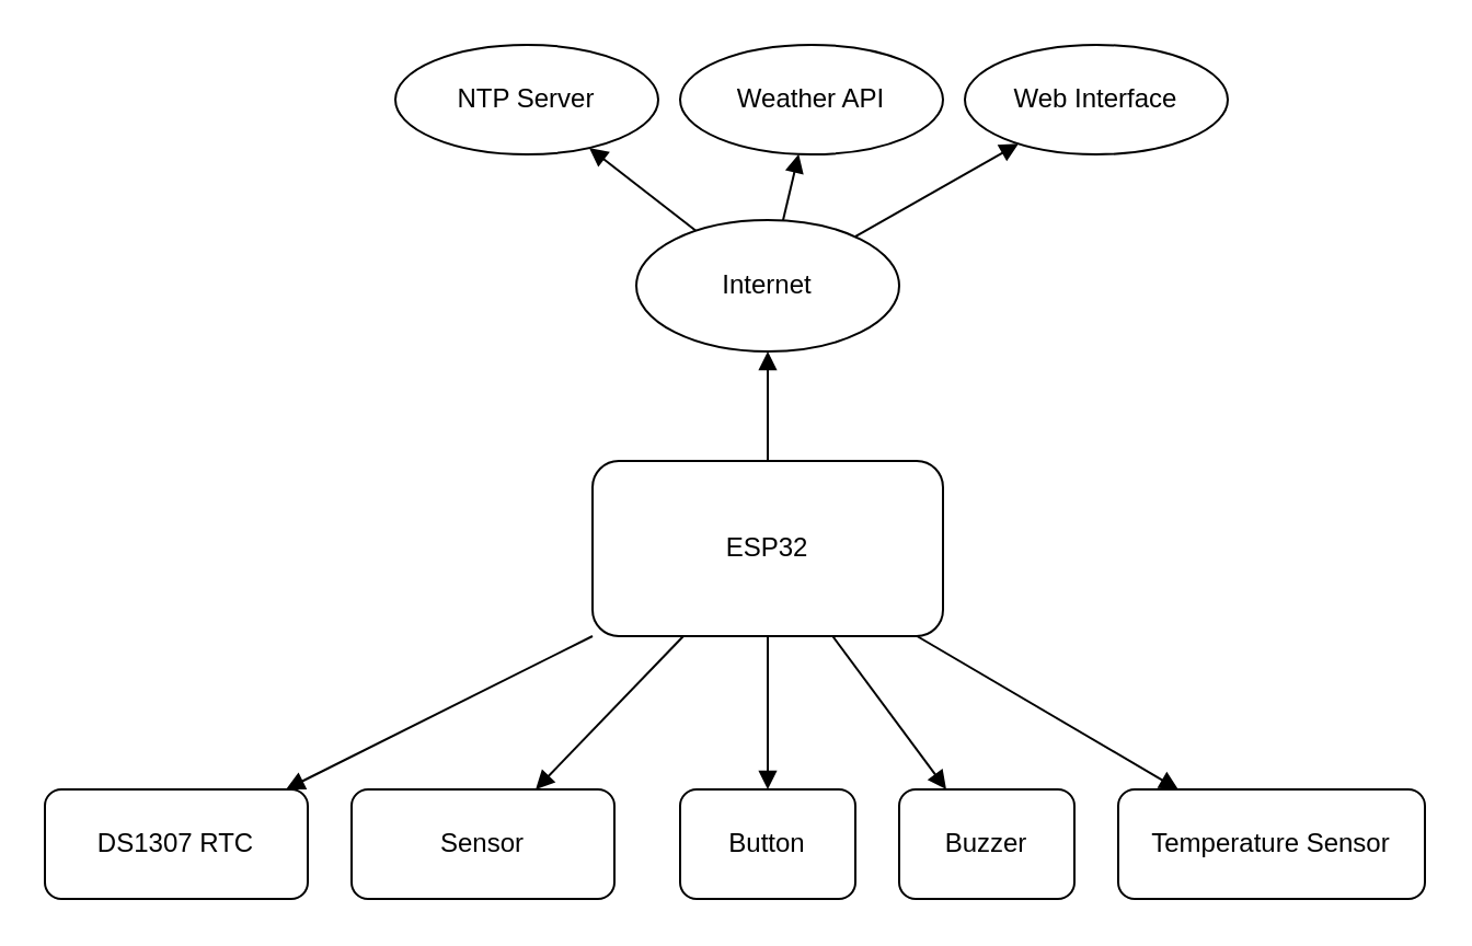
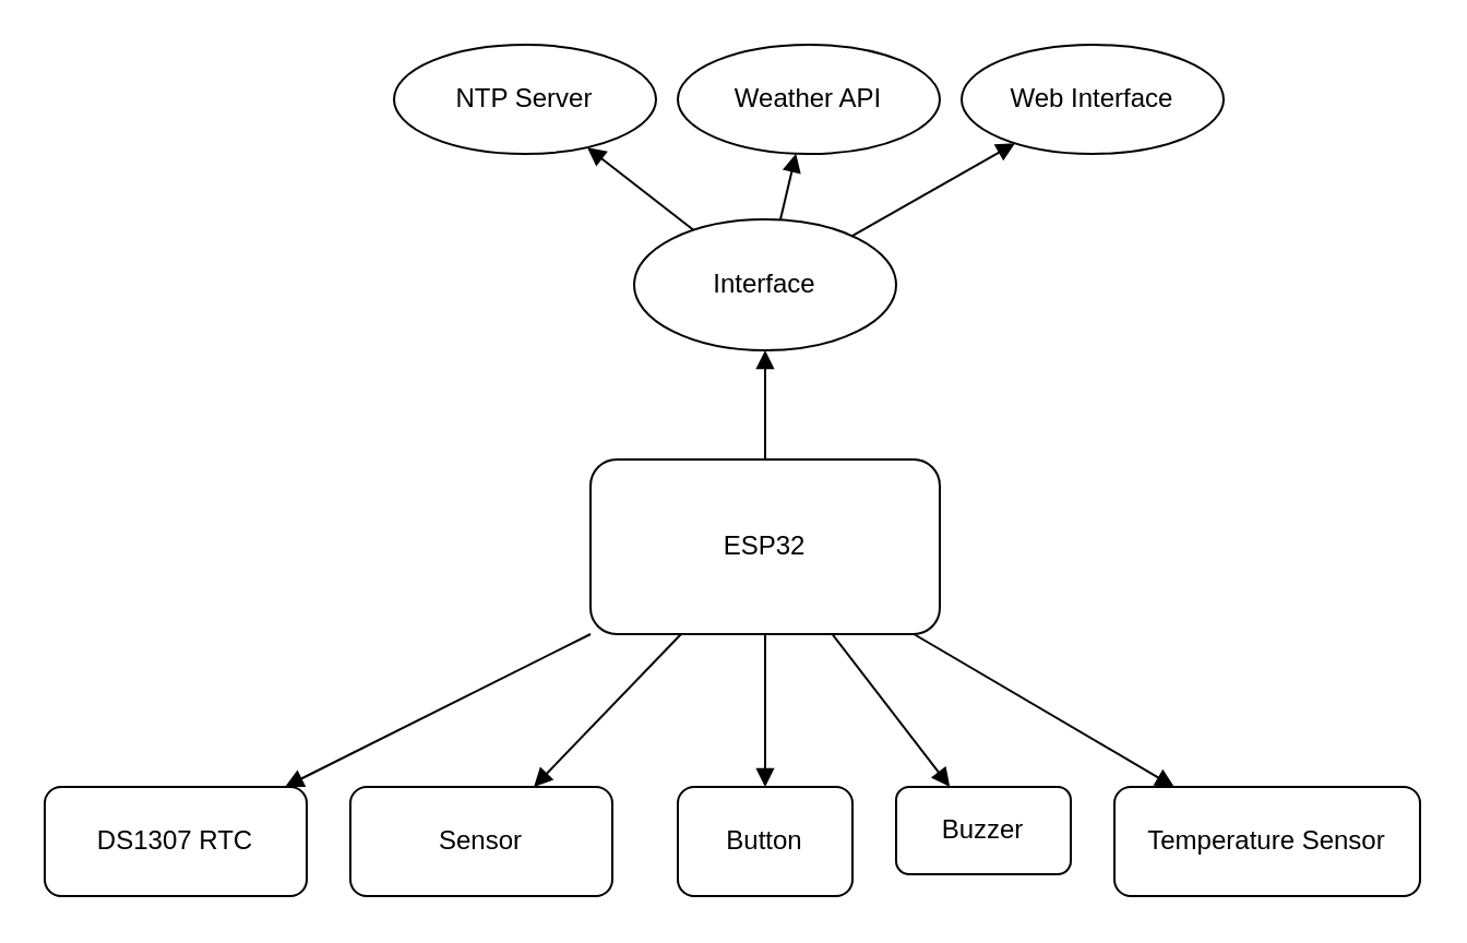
  <mxCell id="0" />
  <mxCell id="1" parent="0" />
  <mxCell id="2" value="ESP32" style="rounded=1;whiteSpace=wrap;html=1;" parent="1" vertex="1"><mxGeometry x="270" y="210" width="160" height="80" as="geometry" /></mxCell>
  <mxCell id="3" value="DS1307 RTC" style="rounded=1;whiteSpace=wrap;html=1;" parent="1" vertex="1"><mxGeometry x="20" y="360" width="120" height="50" as="geometry" /></mxCell>
  <mxCell id="4" value="Temperature Sensor" style="rounded=1;whiteSpace=wrap;html=1;" parent="1" vertex="1"><mxGeometry x="510" y="360" width="140" height="50" as="geometry" /></mxCell>
  <mxCell id="5" value="Sensor" style="rounded=1;whiteSpace=wrap;html=1;" parent="1" vertex="1"><mxGeometry x="160" y="360" width="120" height="50" as="geometry" /></mxCell>
  <mxCell id="6" value="Button" style="rounded=1;whiteSpace=wrap;html=1;" parent="1" vertex="1"><mxGeometry x="310" y="360" width="80" height="50" as="geometry" /></mxCell>
- <mxCell id="7" value="Buzzer" style="rounded=1;whiteSpace=wrap;html=1;" parent="1" vertex="1"><mxGeometry x="410" y="360" width="80" height="50" as="geometry" /></mxCell>
- <mxCell id="8" value="Internet" style="ellipse;whiteSpace=wrap;html=1;" parent="1" vertex="1"><mxGeometry x="290" y="100" width="120" height="60" as="geometry" /></mxCell>
+ <mxCell id="7" value="Buzzer" style="rounded=1;whiteSpace=wrap;html=1;" parent="1" vertex="1"><mxGeometry x="410" y="360" width="80" height="40" as="geometry" /></mxCell>
+ <mxCell id="8" value="Interface" style="ellipse;whiteSpace=wrap;html=1;" parent="1" vertex="1"><mxGeometry x="290" y="100" width="120" height="60" as="geometry" /></mxCell>
  <mxCell id="9" value="NTP Server" style="ellipse;whiteSpace=wrap;html=1;" parent="1" vertex="1"><mxGeometry x="180" y="20" width="120" height="50" as="geometry" /></mxCell>
  <mxCell id="10" value="Weather API" style="ellipse;whiteSpace=wrap;html=1;" parent="1" vertex="1"><mxGeometry x="310" y="20" width="120" height="50" as="geometry" /></mxCell>
  <mxCell id="11" value="Web Interface" style="ellipse;whiteSpace=wrap;html=1;" parent="1" vertex="1"><mxGeometry x="440" y="20" width="120" height="50" as="geometry" /></mxCell>
  <mxCell id="12" style="endArrow=block;" parent="1" source="2" target="3" edge="1"><mxGeometry relative="1" as="geometry" /></mxCell>
  <mxCell id="13" style="endArrow=block;" parent="1" source="2" target="4" edge="1"><mxGeometry relative="1" as="geometry" /></mxCell>
  <mxCell id="14" style="endArrow=block;" parent="1" source="2" target="5" edge="1"><mxGeometry relative="1" as="geometry" /></mxCell>
  <mxCell id="15" style="endArrow=block;" parent="1" source="2" target="6" edge="1"><mxGeometry relative="1" as="geometry" /></mxCell>
  <mxCell id="16" style="endArrow=block;" parent="1" source="2" target="7" edge="1"><mxGeometry relative="1" as="geometry" /></mxCell>
  <mxCell id="17" style="endArrow=block;" parent="1" source="2" target="8" edge="1"><mxGeometry relative="1" as="geometry" /></mxCell>
  <mxCell id="18" style="endArrow=block;" parent="1" source="8" target="9" edge="1"><mxGeometry relative="1" as="geometry" /></mxCell>
  <mxCell id="19" style="endArrow=block;" parent="1" source="8" target="10" edge="1"><mxGeometry relative="1" as="geometry" /></mxCell>
  <mxCell id="20" style="endArrow=block;" parent="1" source="8" target="11" edge="1"><mxGeometry relative="1" as="geometry" /></mxCell>
